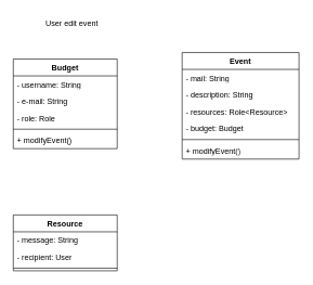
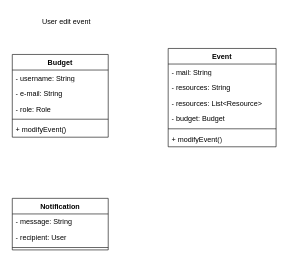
  <mxCell id="0" />
  <mxCell id="1" parent="0" />
  <mxCell id="2" value="Budget" style="swimlane;fontStyle=1;align=center;verticalAlign=top;childLayout=stackLayout;horizontal=1;startSize=26;horizontalStack=0;resizeParent=1;resizeParentMax=0;resizeLast=0;collapsible=1;marginBottom=0;whiteSpace=wrap;html=1;" parent="1" vertex="1"><mxGeometry x="20" y="90" width="160" height="138" as="geometry" /></mxCell>
  <mxCell id="3" value="- username: String" style="text;strokeColor=none;fillColor=none;align=left;verticalAlign=top;spacingLeft=4;spacingRight=4;overflow=hidden;rotatable=0;points=[[0,0.5],[1,0.5]];portConstraint=eastwest;whiteSpace=wrap;html=1;" parent="2" vertex="1"><mxGeometry y="26" width="160" height="26" as="geometry" /></mxCell>
  <mxCell id="4" value="- e-mail: String" style="text;strokeColor=none;fillColor=none;align=left;verticalAlign=top;spacingLeft=4;spacingRight=4;overflow=hidden;rotatable=0;points=[[0,0.5],[1,0.5]];portConstraint=eastwest;whiteSpace=wrap;html=1;" parent="2" vertex="1"><mxGeometry y="52" width="160" height="26" as="geometry" /></mxCell>
  <mxCell id="5" value="- role: Role" style="text;strokeColor=none;fillColor=none;align=left;verticalAlign=top;spacingLeft=4;spacingRight=4;overflow=hidden;rotatable=0;points=[[0,0.5],[1,0.5]];portConstraint=eastwest;whiteSpace=wrap;html=1;" parent="2" vertex="1"><mxGeometry y="78" width="160" height="26" as="geometry" /></mxCell>
  <mxCell id="6" value="" style="line;strokeWidth=1;fillColor=none;align=left;verticalAlign=middle;spacingTop=-1;spacingLeft=3;spacingRight=3;rotatable=0;labelPosition=right;points=[];portConstraint=eastwest;strokeColor=inherit;" parent="2" vertex="1"><mxGeometry y="104" width="160" height="8" as="geometry" /></mxCell>
  <mxCell id="7" value="+ modifyEvent()" style="text;strokeColor=none;fillColor=none;align=left;verticalAlign=top;spacingLeft=4;spacingRight=4;overflow=hidden;rotatable=0;points=[[0,0.5],[1,0.5]];portConstraint=eastwest;whiteSpace=wrap;html=1;" parent="2" vertex="1"><mxGeometry y="112" width="160" height="26" as="geometry" /></mxCell>
- <mxCell id="8" value="Resource" style="swimlane;fontStyle=1;align=center;verticalAlign=top;childLayout=stackLayout;horizontal=1;startSize=26;horizontalStack=0;resizeParent=1;resizeParentMax=0;resizeLast=0;collapsible=1;marginBottom=0;whiteSpace=wrap;html=1;" parent="1" vertex="1"><mxGeometry x="20" y="330" width="160" height="86" as="geometry" /></mxCell>
+ <mxCell id="8" value="Notification" style="swimlane;fontStyle=1;align=center;verticalAlign=top;childLayout=stackLayout;horizontal=1;startSize=26;horizontalStack=0;resizeParent=1;resizeParentMax=0;resizeLast=0;collapsible=1;marginBottom=0;whiteSpace=wrap;html=1;" parent="1" vertex="1"><mxGeometry x="20" y="330" width="160" height="86" as="geometry" /></mxCell>
  <mxCell id="9" value="- message: String" style="text;strokeColor=none;fillColor=none;align=left;verticalAlign=top;spacingLeft=4;spacingRight=4;overflow=hidden;rotatable=0;points=[[0,0.5],[1,0.5]];portConstraint=eastwest;whiteSpace=wrap;html=1;" parent="8" vertex="1"><mxGeometry y="26" width="160" height="26" as="geometry" /></mxCell>
  <mxCell id="10" value="- recipient: User" style="text;strokeColor=none;fillColor=none;align=left;verticalAlign=top;spacingLeft=4;spacingRight=4;overflow=hidden;rotatable=0;points=[[0,0.5],[1,0.5]];portConstraint=eastwest;whiteSpace=wrap;html=1;" parent="8" vertex="1"><mxGeometry y="52" width="160" height="26" as="geometry" /></mxCell>
  <mxCell id="11" value="" style="line;strokeWidth=1;fillColor=none;align=left;verticalAlign=middle;spacingTop=-1;spacingLeft=3;spacingRight=3;rotatable=0;labelPosition=right;points=[];portConstraint=eastwest;strokeColor=inherit;" parent="8" vertex="1"><mxGeometry y="78" width="160" height="8" as="geometry" /></mxCell>
  <mxCell id="12" value="User edit event" style="text;html=1;align=center;verticalAlign=middle;resizable=0;points=[];autosize=1;strokeColor=none;fillColor=none;" parent="1" vertex="1"><mxGeometry x="60" y="20" width="100" height="30" as="geometry" /></mxCell>
  <mxCell id="13" value="Event" style="swimlane;fontStyle=1;align=center;verticalAlign=top;childLayout=stackLayout;horizontal=1;startSize=26;horizontalStack=0;resizeParent=1;resizeParentMax=0;resizeLast=0;collapsible=1;marginBottom=0;whiteSpace=wrap;html=1;" parent="1" vertex="1"><mxGeometry x="280" y="80" width="180" height="164" as="geometry" /></mxCell>
  <mxCell id="14" value="- mail: String" style="text;strokeColor=none;fillColor=none;align=left;verticalAlign=top;spacingLeft=4;spacingRight=4;overflow=hidden;rotatable=0;points=[[0,0.5],[1,0.5]];portConstraint=eastwest;whiteSpace=wrap;html=1;" parent="13" vertex="1"><mxGeometry y="26" width="180" height="26" as="geometry" /></mxCell>
- <mxCell id="15" value="- description: String" style="text;strokeColor=none;fillColor=none;align=left;verticalAlign=top;spacingLeft=4;spacingRight=4;overflow=hidden;rotatable=0;points=[[0,0.5],[1,0.5]];portConstraint=eastwest;whiteSpace=wrap;html=1;" parent="13" vertex="1"><mxGeometry y="52" width="180" height="26" as="geometry" /></mxCell>
- <mxCell id="16" value="- resources: Role&amp;lt;Resource&amp;gt;" style="text;strokeColor=none;fillColor=none;align=left;verticalAlign=top;spacingLeft=4;spacingRight=4;overflow=hidden;rotatable=0;points=[[0,0.5],[1,0.5]];portConstraint=eastwest;whiteSpace=wrap;html=1;" parent="13" vertex="1"><mxGeometry y="78" width="180" height="26" as="geometry" /></mxCell>
+ <mxCell id="15" value="- resources: String" style="text;strokeColor=none;fillColor=none;align=left;verticalAlign=top;spacingLeft=4;spacingRight=4;overflow=hidden;rotatable=0;points=[[0,0.5],[1,0.5]];portConstraint=eastwest;whiteSpace=wrap;html=1;" parent="13" vertex="1"><mxGeometry y="52" width="180" height="26" as="geometry" /></mxCell>
+ <mxCell id="16" value="- resources: List&amp;lt;Resource&amp;gt;" style="text;strokeColor=none;fillColor=none;align=left;verticalAlign=top;spacingLeft=4;spacingRight=4;overflow=hidden;rotatable=0;points=[[0,0.5],[1,0.5]];portConstraint=eastwest;whiteSpace=wrap;html=1;" parent="13" vertex="1"><mxGeometry y="78" width="180" height="26" as="geometry" /></mxCell>
  <mxCell id="17" value="- budget: Budget" style="text;strokeColor=none;fillColor=none;align=left;verticalAlign=top;spacingLeft=4;spacingRight=4;overflow=hidden;rotatable=0;points=[[0,0.5],[1,0.5]];portConstraint=eastwest;whiteSpace=wrap;html=1;" parent="13" vertex="1"><mxGeometry y="104" width="180" height="26" as="geometry" /></mxCell>
  <mxCell id="18" value="" style="line;strokeWidth=1;fillColor=none;align=left;verticalAlign=middle;spacingTop=-1;spacingLeft=3;spacingRight=3;rotatable=0;labelPosition=right;points=[];portConstraint=eastwest;strokeColor=inherit;" parent="13" vertex="1"><mxGeometry y="130" width="180" height="8" as="geometry" /></mxCell>
  <mxCell id="19" value="+ modifyEvent()" style="text;strokeColor=none;fillColor=none;align=left;verticalAlign=top;spacingLeft=4;spacingRight=4;overflow=hidden;rotatable=0;points=[[0,0.5],[1,0.5]];portConstraint=eastwest;whiteSpace=wrap;html=1;" parent="13" vertex="1"><mxGeometry y="138" width="180" height="26" as="geometry" /></mxCell>
